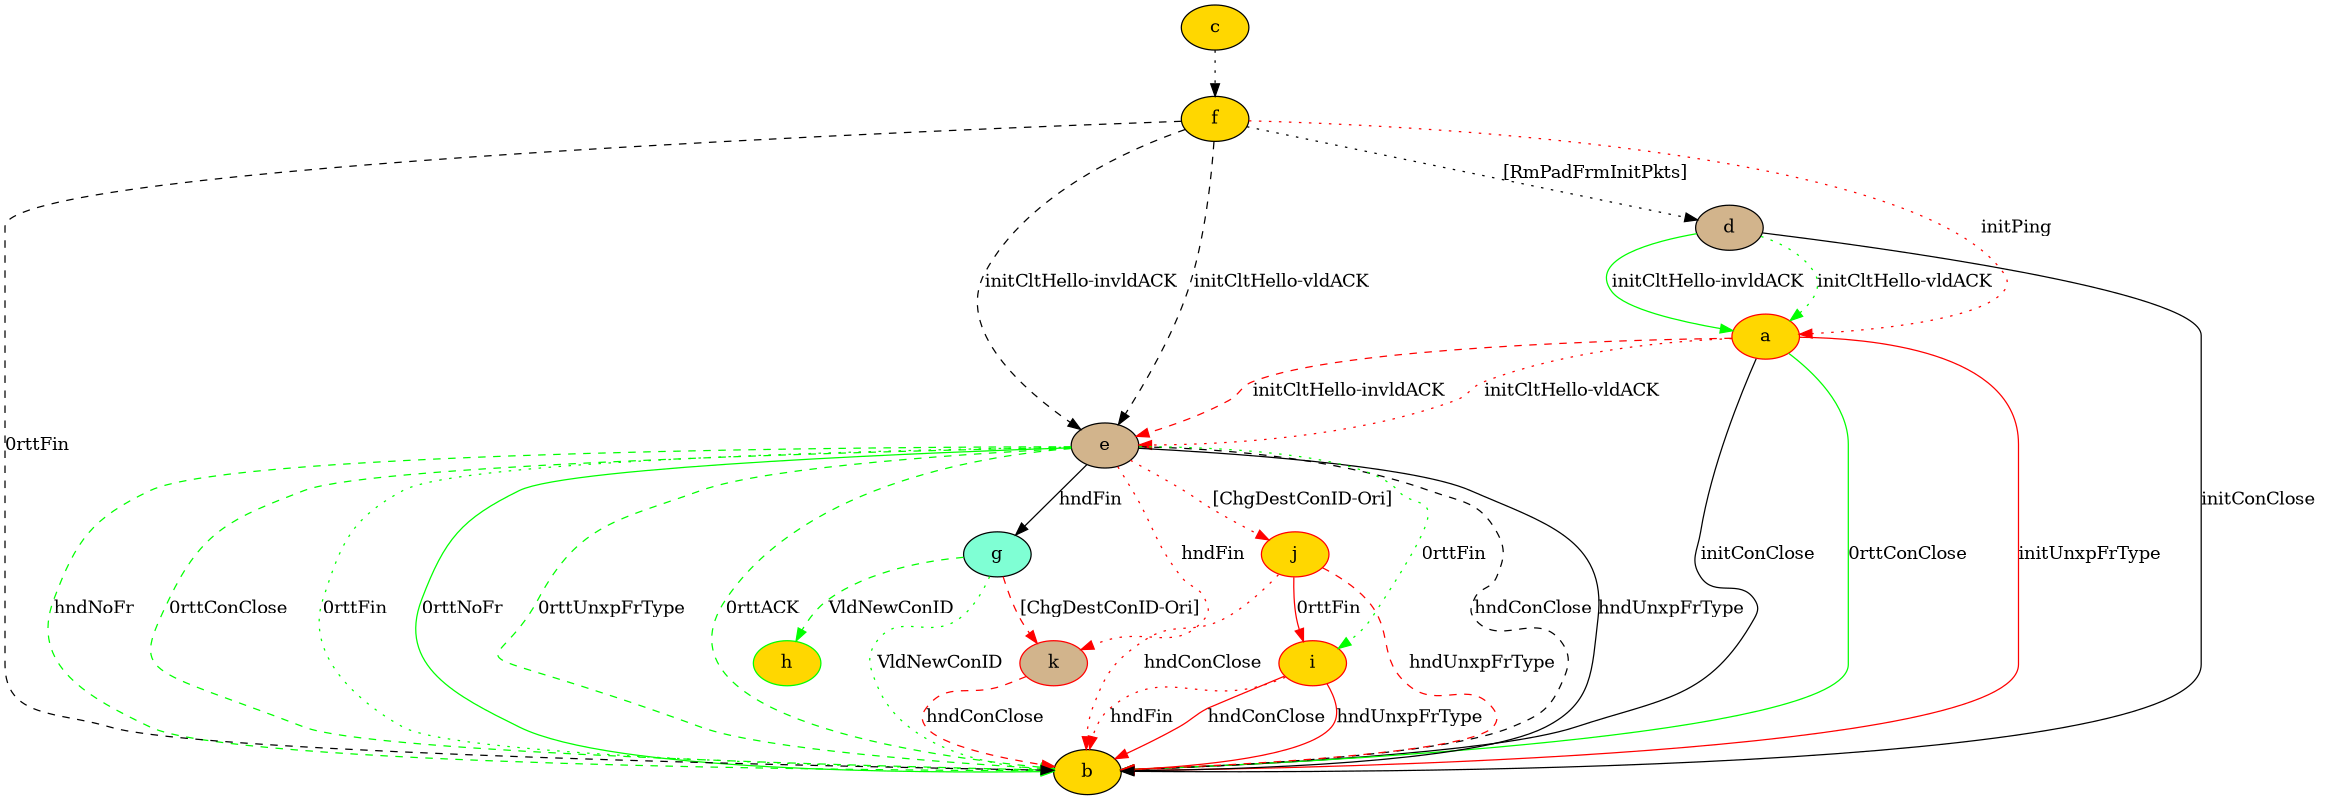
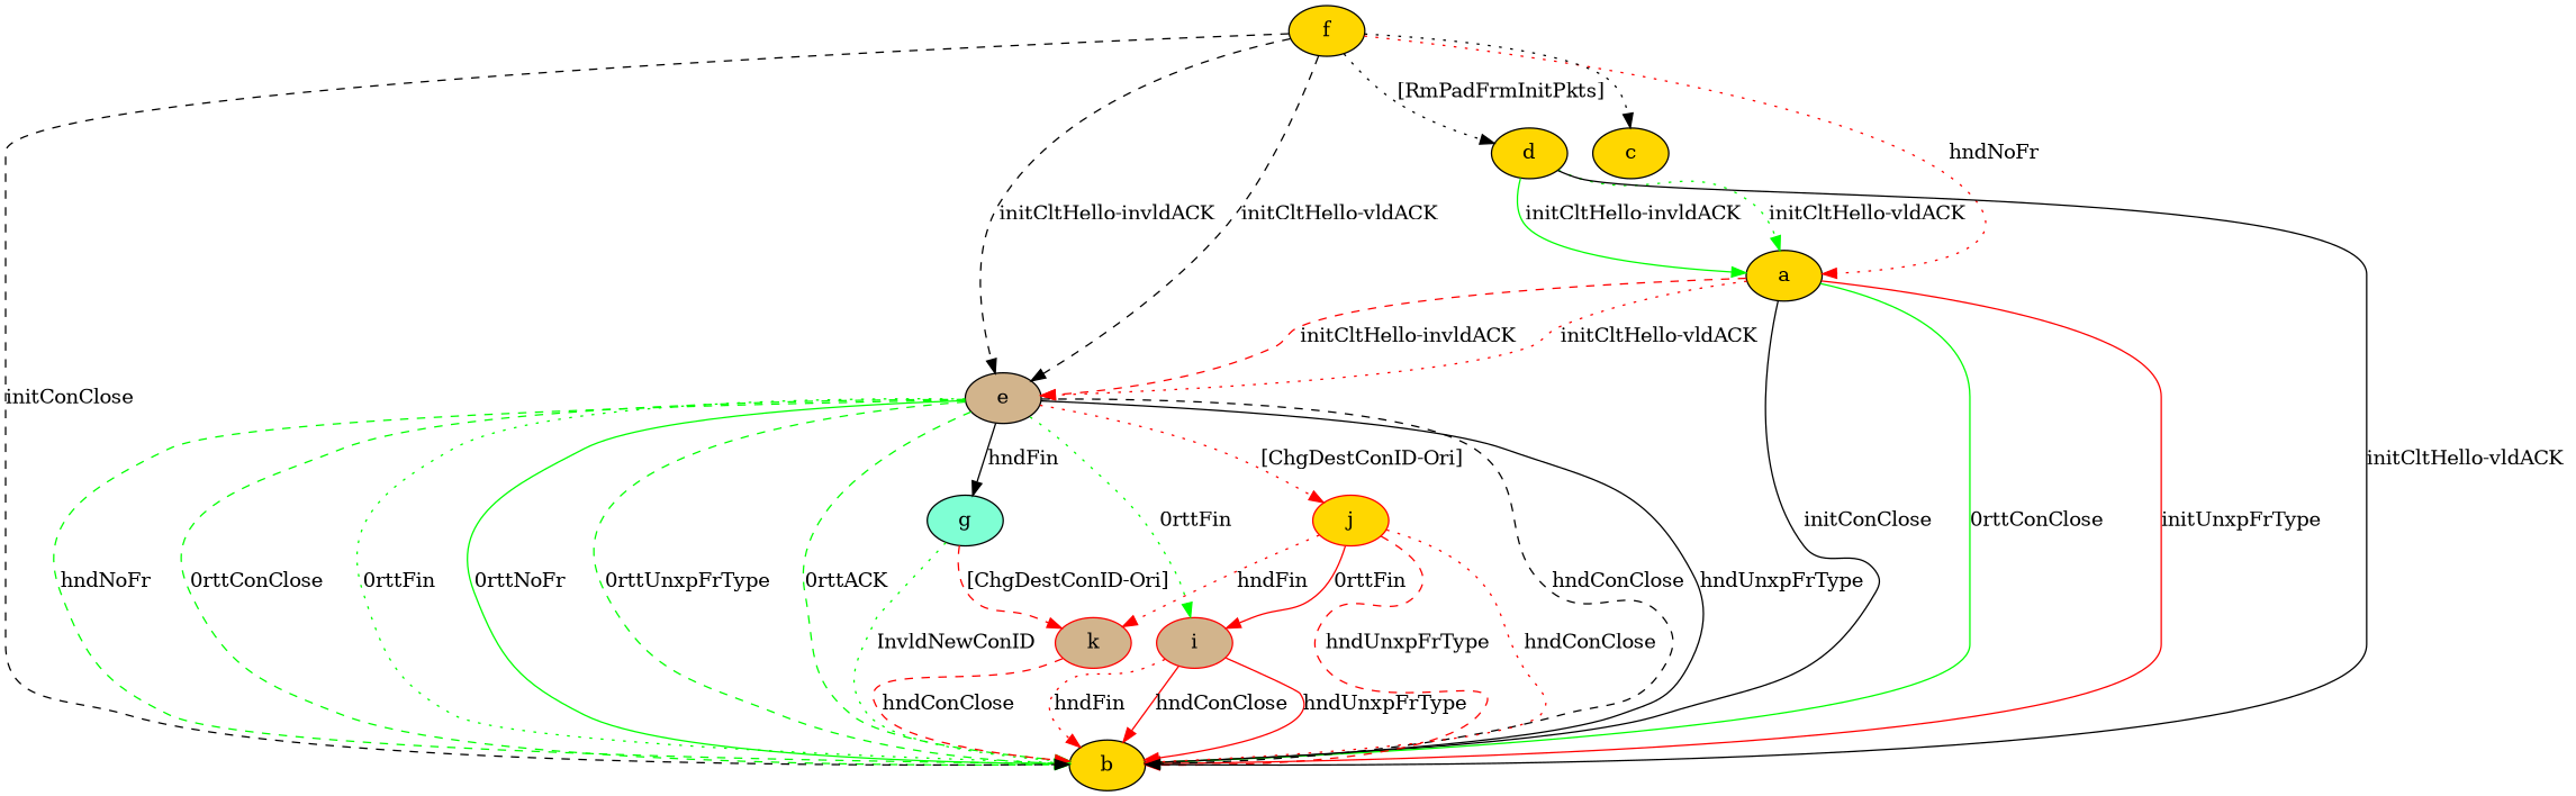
  digraph {
    node [fillcolor=gold style=filled]
    edge [style=dashed color=red]
-   a [color=red]
+   a
    b
    e [fillcolor=tan]
    g [fillcolor=aquamarine]
-   i [color=red]
+   i [color=red fillcolor=tan]
    j [color=red]
-   h [color=green]
    k [color=red fillcolor=tan]
    c
    f
-   d [fillcolor=tan]
+   d
    a -> b [label="initConClose " style=solid color=""]
    a -> b [color=green label="0rttConClose " style=solid]
    a -> b [label="initUnxpFrType " style=solid]
    a -> e [label="initCltHello-vldACK " style=dotted]
    a -> e [label="initCltHello-invldACK "]
    e -> b [label="hndConClose " color=""]
    e -> b [label="hndUnxpFrType " style=solid color=""]
    e -> b [color=green label="hndNoFr "]
    e -> b [color=green label="0rttConClose "]
    e -> b [color=green label="0rttFin " style=dotted]
    e -> b [color=green label="0rttNoFr " style=solid]
    e -> b [color=green label="0rttUnxpFrType "]
    e -> b [color=green label="0rttACK "]
    e -> g [label="hndFin " style=solid color=""]
    e -> i [color=green label="0rttFin " style=dotted]
    e -> j [label="[ChgDestConID-Ori] " style=dotted]
-   g -> b [color=green label="VldNewConID " style=dotted]
-   g -> h [color=green label="VldNewConID "]
+   g -> b [color=green label="InvldNewConID " style=dotted]
    g -> k [label="[ChgDestConID-Ori] "]
    i -> b [label="hndFin " style=dotted]
    i -> b [label="hndConClose " style=solid]
    i -> b [label="hndUnxpFrType " style=solid]
    j -> b [label="hndConClose " style=dotted]
    j -> b [label="hndUnxpFrType "]
    j -> i [label="0rttFin " style=solid]
-   e -> k [label="hndFin " style=dotted]
+   j -> k [label="hndFin " style=dotted]
    k -> b [label="hndConClose "]
-   c -> f [style=dotted color=""]
-   f -> a [label="initPing " style=dotted]
-   f -> b [label="0rttFin " color=""]
+   f -> c [style=dotted color=""]
+   f -> a [label="hndNoFr " style=dotted]
+   f -> b [label="initConClose " color=""]
    f -> e [label="initCltHello-vldACK " color=""]
    f -> e [label="initCltHello-invldACK " color=""]
    f -> d [label="[RmPadFrmInitPkts] " style=dotted color=""]
    d -> a [color=green label="initCltHello-vldACK " style=dotted]
    d -> a [color=green label="initCltHello-invldACK " style=solid]
-   d -> b [label="initConClose " style=solid color=""]
+   d -> b [label="initCltHello-vldACK " style=solid color=""]
  }
